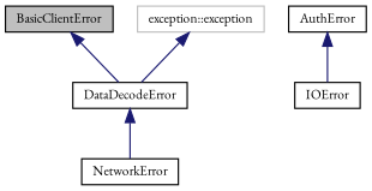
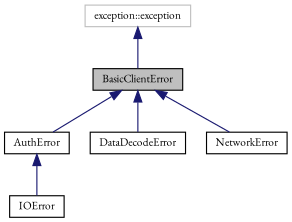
  digraph {
    fontname="EB Garamond"
    node [color=black fillcolor=white fontname="EB Garamond" fontsize=10 shape=record style=filled]
    edge [color=midnightblue dir=back fontname="EB Garamond" fontsize=10 labelfontname=Helvetica labelfontsize=10 style=solid]
    n1 [fillcolor=grey75 fontcolor=black height=0.2 label=BasicClientError width=0.4]
    n2 [height=0.2 label=AuthError width=0.4]
    n3 [height=0.2 label=DataDecodeError width=0.4]
    n4 [height=0.2 label=NetworkError width=0.4]
    n5 [height=0.2 label=IOError width=0.4]
    n6 [color=grey75 height=0.2 label="exception::exception" width=0.4]
+   n1 -> n2
    n1 -> n3
-   n3 -> n4
+   n1 -> n4
    n2 -> n5
-   n6 -> n3
+   n6 -> n1
  }
